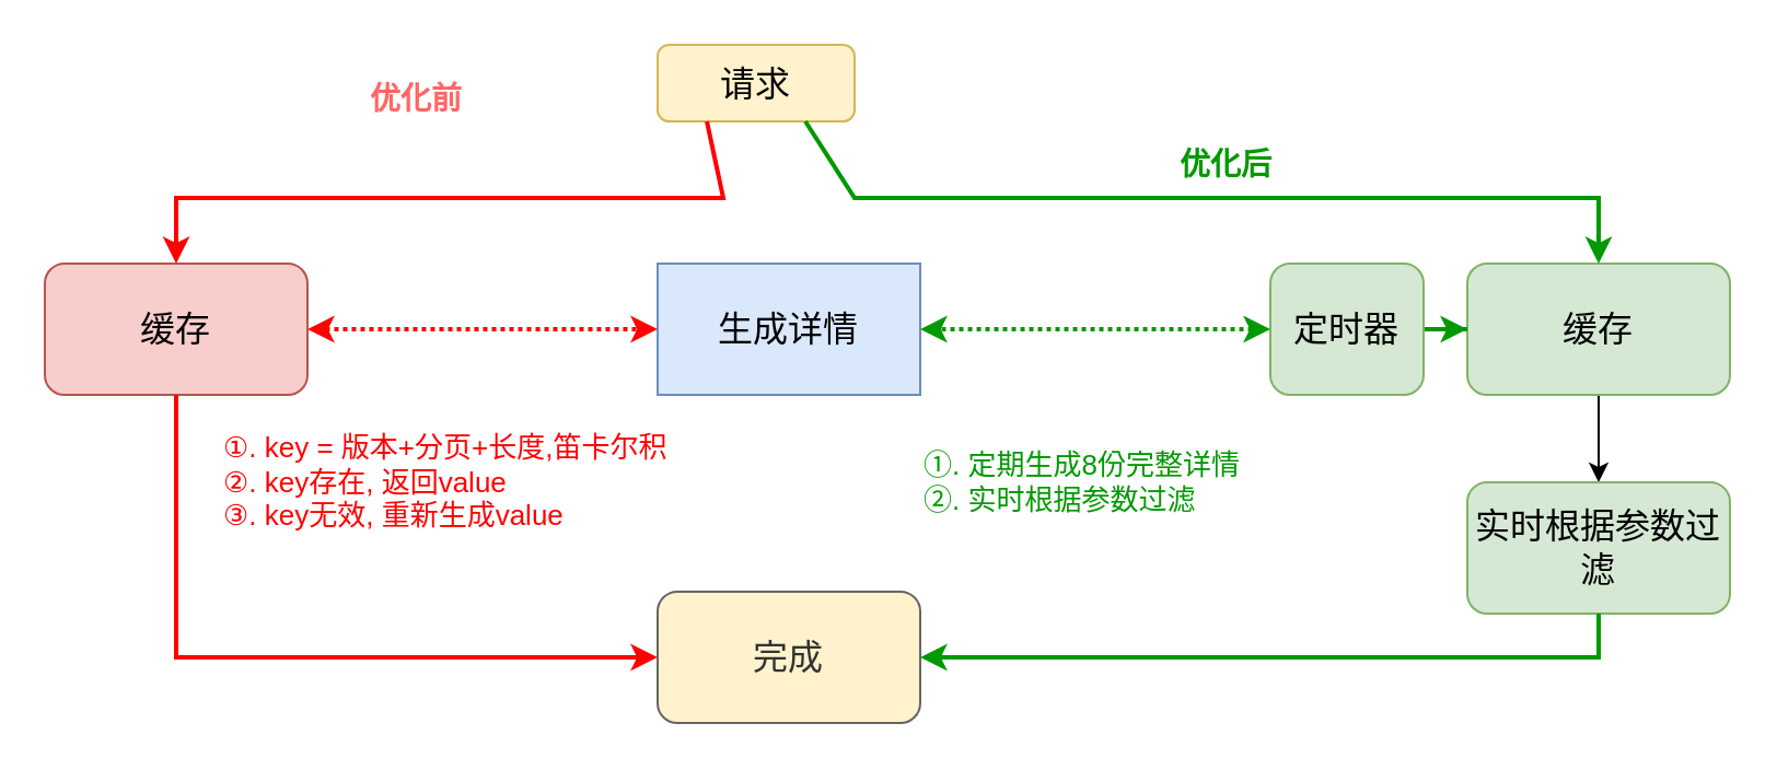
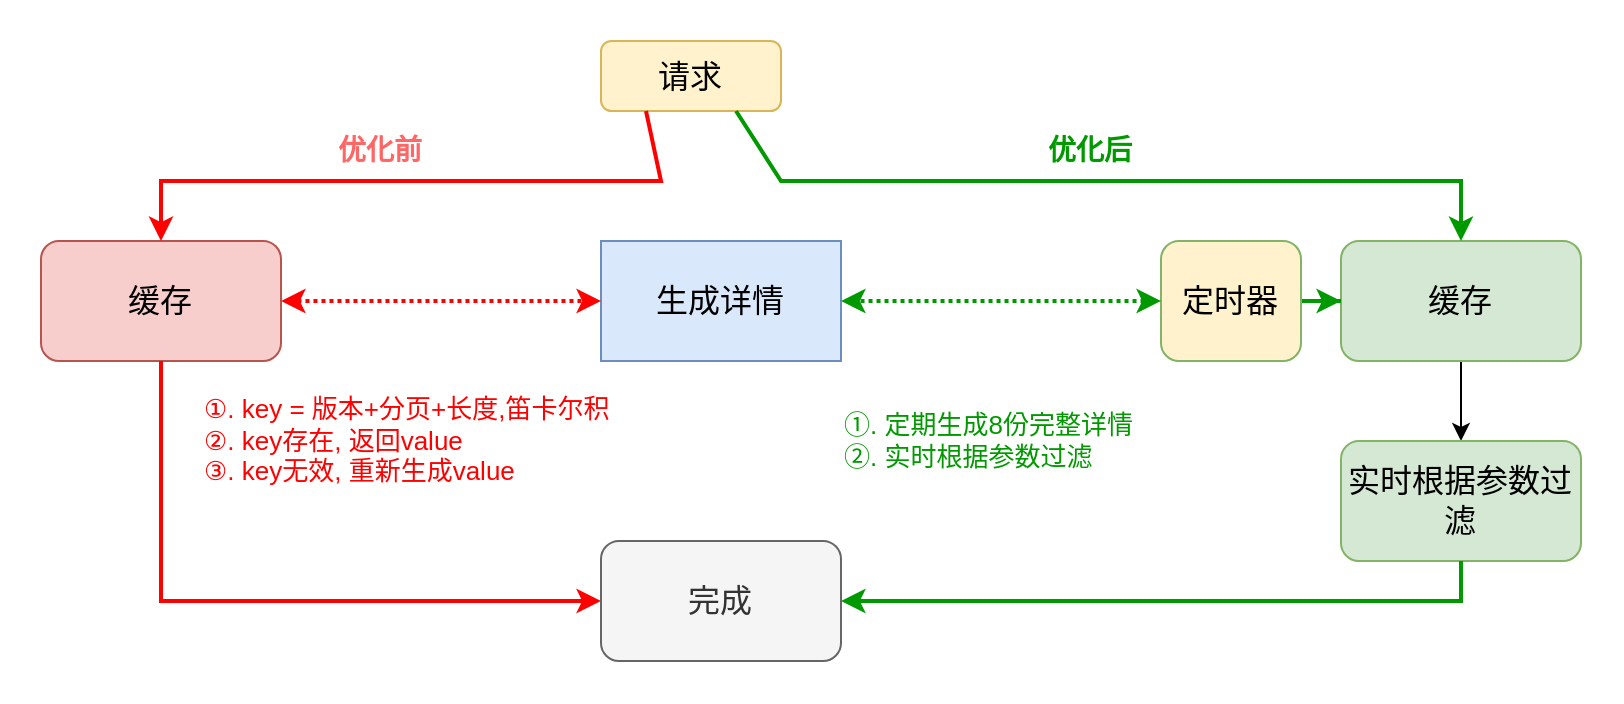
  <mxCell id="0" />
  <mxCell id="1" parent="0" />
  <mxCell id="2" value="请求" style="rounded=1;whiteSpace=wrap;html=1;fontSize=16;fillColor=#fff2cc;strokeColor=#d6b656;" vertex="1" parent="1"><mxGeometry x="300" y="20" width="90" height="35" as="geometry" /></mxCell>
  <mxCell id="3" value="&lt;font style=&quot;font-size: 16px;&quot;&gt;缓存&lt;/font&gt;" style="rounded=1;whiteSpace=wrap;html=1;fontSize=12;fillColor=#f8cecc;strokeColor=#b85450;" vertex="1" parent="1"><mxGeometry x="20" y="120" width="120" height="60" as="geometry" /></mxCell>
  <mxCell id="4" value="" style="edgeStyle=orthogonalEdgeStyle;rounded=0;orthogonalLoop=1;jettySize=auto;html=1;" edge="1" parent="1" source="5" target="17"><mxGeometry relative="1" as="geometry" /></mxCell>
  <mxCell id="5" value="&lt;font style=&quot;font-size: 16px;&quot;&gt;缓存&lt;/font&gt;" style="rounded=1;whiteSpace=wrap;html=1;fontSize=12;fillColor=#d5e8d4;strokeColor=#82b366;" vertex="1" parent="1"><mxGeometry x="670" y="120" width="120" height="60" as="geometry" /></mxCell>
  <mxCell id="6" value="" style="edgeStyle=orthogonalEdgeStyle;rounded=0;orthogonalLoop=1;jettySize=auto;html=1;strokeColor=#009900;strokeWidth=2;fontSize=12;endArrow=classic;endFill=1;" edge="1" parent="1" source="7" target="5"><mxGeometry relative="1" as="geometry" /></mxCell>
- <mxCell id="7" value="&lt;font style=&quot;font-size: 16px;&quot;&gt;定时器&lt;/font&gt;" style="rounded=1;whiteSpace=wrap;html=1;fontSize=12;fillColor=#d5e8d4;strokeColor=#82b366;" vertex="1" parent="1"><mxGeometry x="580" y="120" width="70" height="60" as="geometry" /></mxCell>
+ <mxCell id="7" value="&lt;font style=&quot;font-size: 16px;&quot;&gt;定时器&lt;/font&gt;" style="rounded=1;whiteSpace=wrap;html=1;fontSize=12;fillColor=#fff2cc;strokeColor=#82b366;" vertex="1" parent="1"><mxGeometry x="580" y="120" width="70" height="60" as="geometry" /></mxCell>
  <mxCell id="8" value="" style="endArrow=classic;html=1;rounded=0;fontSize=12;exitX=0.25;exitY=1;exitDx=0;exitDy=0;entryX=0.5;entryY=0;entryDx=0;entryDy=0;strokeColor=#FF0000;strokeWidth=2;endFill=1;" edge="1" parent="1" source="2" target="3"><mxGeometry width="50" height="50" relative="1" as="geometry"><mxPoint x="310" y="210" as="sourcePoint" /><mxPoint x="360" y="160" as="targetPoint" /><Array as="points"><mxPoint x="330" y="90" /><mxPoint x="80" y="90" /></Array></mxGeometry></mxCell>
  <mxCell id="9" value="" style="endArrow=classic;html=1;rounded=0;strokeColor=#009900;strokeWidth=2;fontSize=12;exitX=0.75;exitY=1;exitDx=0;exitDy=0;entryX=0.5;entryY=0;entryDx=0;entryDy=0;" edge="1" parent="1" source="2" target="5"><mxGeometry width="50" height="50" relative="1" as="geometry"><mxPoint x="310" y="210" as="sourcePoint" /><mxPoint x="360" y="160" as="targetPoint" /><Array as="points"><mxPoint x="390" y="90" /><mxPoint x="730" y="90" /></Array></mxGeometry></mxCell>
  <mxCell id="10" value="" style="endArrow=classic;html=1;rounded=0;strokeColor=#FF0000;strokeWidth=2;fontSize=12;exitX=0.5;exitY=1;exitDx=0;exitDy=0;entryX=0;entryY=0.5;entryDx=0;entryDy=0;" edge="1" parent="1" source="3" target="16"><mxGeometry width="50" height="50" relative="1" as="geometry"><mxPoint x="380" y="220" as="sourcePoint" /><mxPoint x="230" y="290" as="targetPoint" /><Array as="points"><mxPoint x="80" y="300" /></Array></mxGeometry></mxCell>
- <mxCell id="11" value="优化前" style="text;html=1;strokeColor=none;fillColor=none;align=center;verticalAlign=middle;whiteSpace=wrap;rounded=0;dashed=1;fontSize=14;fontColor=#FF6666;fontStyle=1" vertex="1" parent="1"><mxGeometry x="160" y="30" width="60" height="30" as="geometry" /></mxCell>
- <mxCell id="12" value="优化后" style="text;html=1;strokeColor=none;fillColor=none;align=center;verticalAlign=middle;whiteSpace=wrap;rounded=0;dashed=1;fontSize=14;fontColor=#009900;fontStyle=1" vertex="1" parent="1"><mxGeometry x="530" y="60" width="60" height="30" as="geometry" /></mxCell>
+ <mxCell id="11" value="优化前" style="text;html=1;strokeColor=none;fillColor=none;align=center;verticalAlign=middle;whiteSpace=wrap;rounded=0;dashed=1;fontSize=14;fontColor=#FF6666;fontStyle=1" vertex="1" parent="1"><mxGeometry x="160" y="60" width="60" height="30" as="geometry" /></mxCell>
+ <mxCell id="12" value="优化后" style="text;html=1;strokeColor=none;fillColor=none;align=center;verticalAlign=middle;whiteSpace=wrap;rounded=0;dashed=1;fontSize=14;fontColor=#009900;fontStyle=1" vertex="1" parent="1"><mxGeometry x="515" y="60" width="60" height="30" as="geometry" /></mxCell>
  <mxCell id="13" value="&lt;font style=&quot;font-size: 16px;&quot;&gt;生成详情&lt;/font&gt;" style="whiteSpace=wrap;html=1;fontSize=12;fillColor=#dae8fc;strokeColor=#6c8ebf;rounded=0;" vertex="1" parent="1"><mxGeometry x="300" y="120" width="120" height="60" as="geometry" /></mxCell>
  <mxCell id="14" value="" style="endArrow=classic;html=1;rounded=0;dashed=1;strokeColor=#009900;strokeWidth=2;fontSize=12;exitX=0;exitY=0.5;exitDx=0;exitDy=0;entryX=1;entryY=0.5;entryDx=0;entryDy=0;dashPattern=1 1;startArrow=classic;startFill=1;" edge="1" parent="1" target="13"><mxGeometry width="50" height="50" relative="1" as="geometry"><mxPoint x="580" y="150" as="sourcePoint" /><mxPoint x="420" y="130" as="targetPoint" /><Array as="points"><mxPoint x="540" y="150" /><mxPoint x="490" y="150" /></Array></mxGeometry></mxCell>
  <mxCell id="15" value="" style="endArrow=classic;html=1;rounded=0;strokeColor=#FF0000;strokeWidth=2;fontSize=12;exitX=1;exitY=0.5;exitDx=0;exitDy=0;dashed=1;entryX=0;entryY=0.5;entryDx=0;entryDy=0;dashPattern=1 1;startArrow=classic;startFill=1;" edge="1" parent="1" target="13"><mxGeometry width="50" height="50" relative="1" as="geometry"><mxPoint x="140" y="150" as="sourcePoint" /><mxPoint x="300" y="130" as="targetPoint" /><Array as="points"><mxPoint x="220" y="150" /></Array></mxGeometry></mxCell>
- <mxCell id="16" value="&lt;font style=&quot;font-size: 16px;&quot;&gt;完成&lt;/font&gt;" style="rounded=1;whiteSpace=wrap;html=1;fontSize=12;fillColor=#fff2cc;strokeColor=#666666;fontColor=#333333;" vertex="1" parent="1"><mxGeometry x="300" y="270" width="120" height="60" as="geometry" /></mxCell>
+ <mxCell id="16" value="&lt;font style=&quot;font-size: 16px;&quot;&gt;完成&lt;/font&gt;" style="rounded=1;whiteSpace=wrap;html=1;fontSize=12;fillColor=#f5f5f5;strokeColor=#666666;fontColor=#333333;" vertex="1" parent="1"><mxGeometry x="300" y="270" width="120" height="60" as="geometry" /></mxCell>
  <mxCell id="17" value="&lt;font style=&quot;font-size: 16px;&quot;&gt;实时根据参数过滤&lt;/font&gt;" style="rounded=1;whiteSpace=wrap;html=1;fontSize=12;fillColor=#d5e8d4;strokeColor=#82b366;" vertex="1" parent="1"><mxGeometry x="670" y="220" width="120" height="60" as="geometry" /></mxCell>
  <mxCell id="18" value="" style="endArrow=classic;html=1;rounded=0;strokeColor=#009900;strokeWidth=2;fontSize=12;entryX=1;entryY=0.5;entryDx=0;entryDy=0;" edge="1" parent="1"><mxGeometry width="50" height="50" relative="1" as="geometry"><mxPoint x="730" y="280" as="sourcePoint" /><mxPoint x="420" y="300" as="targetPoint" /><Array as="points"><mxPoint x="730" y="300" /></Array></mxGeometry></mxCell>
  <mxCell id="19" value="&lt;font style=&quot;font-size: 13px;&quot; color=&quot;#ff0000&quot;&gt;①. key = 版本+分页+长度,笛卡尔积&lt;br&gt;②. key存在, 返回value&lt;br&gt;③. key无效, 重新生成value&lt;/font&gt;" style="text;html=1;strokeColor=none;fillColor=none;align=left;verticalAlign=middle;whiteSpace=wrap;rounded=0;" vertex="1" parent="1"><mxGeometry x="100" y="180" width="210" height="80" as="geometry" /></mxCell>
  <mxCell id="20" value="&lt;font style=&quot;font-size: 13px;&quot;&gt;①. 定期生成8份完整详情&lt;br&gt;②. 实时根据参数过滤&lt;br&gt;&lt;/font&gt;" style="text;html=1;strokeColor=none;fillColor=none;align=left;verticalAlign=middle;whiteSpace=wrap;rounded=0;fontColor=#009900;" vertex="1" parent="1"><mxGeometry x="420" y="180" width="210" height="80" as="geometry" /></mxCell>
